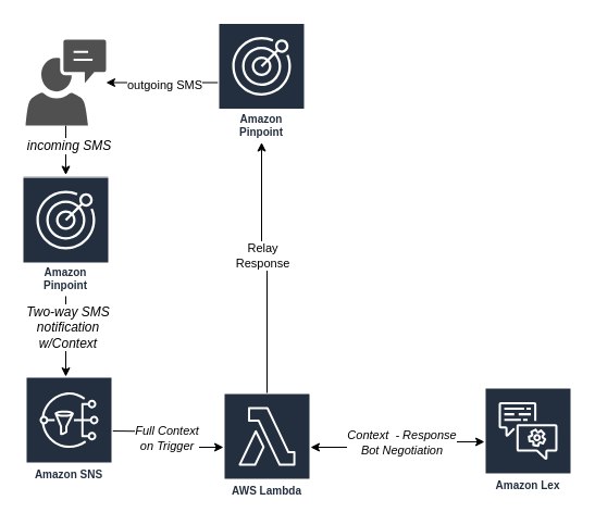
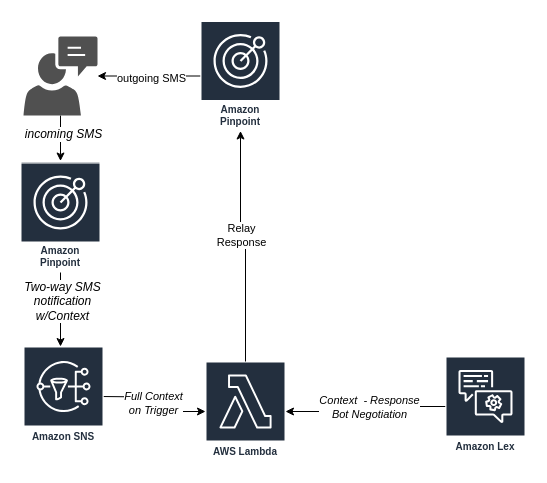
  <mxCell id="0" />
  <mxCell id="1" parent="0" />
  <mxCell id="2" value="" style="edgeStyle=orthogonalEdgeStyle;rounded=0;orthogonalLoop=1;jettySize=auto;html=1;" parent="1" edge="1"><mxGeometry relative="1" as="geometry"><mxPoint x="60" y="270.5" as="sourcePoint" /><mxPoint x="60" y="346" as="targetPoint" /></mxGeometry></mxCell>
  <mxCell id="3" value="Two-way SMS &lt;br&gt;&lt;div&gt;notification &lt;br&gt;&lt;/div&gt;&lt;div&gt;w/Context&lt;/div&gt;" style="text;html=1;resizable=0;points=[];align=center;verticalAlign=middle;labelBackgroundColor=#ffffff;fontStyle=2" parent="2" vertex="1" connectable="0"><mxGeometry x="-0.231" y="1" relative="1" as="geometry"><mxPoint y="1" as="offset" /></mxGeometry></mxCell>
  <mxCell id="4" value="" style="edgeStyle=orthogonalEdgeStyle;rounded=0;orthogonalLoop=1;jettySize=auto;html=1;" parent="1" source="6" edge="1"><mxGeometry relative="1" as="geometry"><mxPoint x="60" y="160.5" as="targetPoint" /></mxGeometry></mxCell>
  <mxCell id="5" value="incoming SMS" style="text;html=1;resizable=0;points=[];align=center;verticalAlign=middle;labelBackgroundColor=#ffffff;fontStyle=2" parent="4" vertex="1" connectable="0"><mxGeometry x="-0.204" y="2" relative="1" as="geometry"><mxPoint as="offset" /></mxGeometry></mxCell>
  <mxCell id="6" value="" style="shadow=0;dashed=0;html=1;strokeColor=none;fillColor=#505050;labelPosition=center;verticalLabelPosition=bottom;verticalAlign=top;outlineConnect=0;align=center;shape=mxgraph.office.users.communications;" parent="1" vertex="1"><mxGeometry x="23" y="36" width="74" height="79" as="geometry" /></mxCell>
  <mxCell id="7" value="&lt;div&gt;Full Context&lt;/div&gt;&lt;div&gt;on Trigger&lt;br&gt;&lt;/div&gt;" style="edgeStyle=orthogonalEdgeStyle;rounded=0;orthogonalLoop=1;jettySize=auto;html=1;fontStyle=2" parent="1" edge="1" target="12"><mxGeometry relative="1" as="geometry"><mxPoint x="100" y="396" as="sourcePoint" /><mxPoint x="180" y="396" as="targetPoint" /></mxGeometry></mxCell>
  <mxCell id="8" value="Amazon Pinpoint" style="outlineConnect=0;fontColor=#232F3E;gradientColor=none;strokeColor=#ffffff;fillColor=#232F3E;dashed=0;verticalLabelPosition=middle;verticalAlign=bottom;align=center;html=1;whiteSpace=wrap;fontSize=10;fontStyle=1;spacing=3;shape=mxgraph.aws4.productIcon;prIcon=mxgraph.aws4.pinpoint;" parent="1" vertex="1"><mxGeometry x="20" y="161" width="80" height="110" as="geometry" /></mxCell>
  <mxCell id="9" value="Amazon SNS" style="outlineConnect=0;fontColor=#232F3E;gradientColor=none;strokeColor=#ffffff;fillColor=#232F3E;dashed=0;verticalLabelPosition=middle;verticalAlign=bottom;align=center;html=1;whiteSpace=wrap;fontSize=10;fontStyle=1;spacing=3;shape=mxgraph.aws4.productIcon;prIcon=mxgraph.aws4.sns;" parent="1" vertex="1"><mxGeometry x="23" y="346" width="80" height="100" as="geometry" /></mxCell>
- <mxCell id="10" value="" style="edgeStyle=orthogonalEdgeStyle;rounded=0;orthogonalLoop=1;jettySize=auto;html=1;startArrow=classic;startFill=1;" parent="1" source="12" target="20" edge="1"><mxGeometry relative="1" as="geometry"><mxPoint x="340" y="336" as="sourcePoint" /></mxGeometry></mxCell>
+ <mxCell id="10" value="" style="edgeStyle=orthogonalEdgeStyle;rounded=0;orthogonalLoop=1;jettySize=auto;html=1;startArrow=classic;startFill=1;endArrow=none;" parent="1" source="12" target="20" edge="1"><mxGeometry relative="1" as="geometry"><mxPoint x="340" y="336" as="sourcePoint" /></mxGeometry></mxCell>
  <mxCell id="11" value="&lt;div style=&quot;font-size: 11px&quot;&gt;&lt;font style=&quot;font-size: 11px&quot;&gt;Context&amp;nbsp; &lt;/font&gt;&lt;font style=&quot;font-size: 11px&quot;&gt;- Response&lt;/font&gt;&lt;/div&gt;Bot Negotiation" style="text;html=1;resizable=0;points=[];align=center;verticalAlign=middle;labelBackgroundColor=#ffffff;fontStyle=2;fontSize=11;" parent="10" vertex="1" connectable="0"><mxGeometry x="0.067" relative="1" as="geometry"><mxPoint as="offset" /></mxGeometry></mxCell>
  <mxCell id="12" value="AWS Lambda" style="outlineConnect=0;fontColor=#232F3E;gradientColor=none;strokeColor=#ffffff;fillColor=#232F3E;dashed=0;verticalLabelPosition=middle;verticalAlign=bottom;align=center;html=1;whiteSpace=wrap;fontSize=10;fontStyle=1;spacing=3;shape=mxgraph.aws4.productIcon;prIcon=mxgraph.aws4.lambda;" parent="1" vertex="1"><mxGeometry x="205" y="361" width="80" height="100" as="geometry" /></mxCell>
  <mxCell id="13" value="" style="edgeStyle=orthogonalEdgeStyle;rounded=0;orthogonalLoop=1;jettySize=auto;html=1;fontSize=11;" parent="1" source="15" target="6" edge="1"><mxGeometry relative="1" as="geometry"><mxPoint x="260" y="101" as="targetPoint" /></mxGeometry></mxCell>
  <mxCell id="14" value="outgoing SMS" style="text;html=1;resizable=0;points=[];align=center;verticalAlign=middle;labelBackgroundColor=#ffffff;fontSize=11;" parent="13" vertex="1" connectable="0"><mxGeometry x="-0.037" y="2" relative="1" as="geometry"><mxPoint as="offset" /></mxGeometry></mxCell>
  <mxCell id="15" value="Amazon Pinpoint" style="outlineConnect=0;fontColor=#232F3E;gradientColor=none;strokeColor=#ffffff;fillColor=#232F3E;dashed=0;verticalLabelPosition=middle;verticalAlign=bottom;align=center;html=1;whiteSpace=wrap;fontSize=10;fontStyle=1;spacing=3;shape=mxgraph.aws4.productIcon;prIcon=mxgraph.aws4.pinpoint;" parent="1" vertex="1"><mxGeometry x="200" y="20.5" width="80" height="110" as="geometry" /></mxCell>
  <mxCell id="16" value="" style="edgeStyle=orthogonalEdgeStyle;rounded=0;orthogonalLoop=1;jettySize=auto;html=1;fontSize=11;" parent="1" source="12" target="15" edge="1"><mxGeometry relative="1" as="geometry"><mxPoint x="380" y="186" as="sourcePoint" /></mxGeometry></mxCell>
  <mxCell id="17" value="Relay &lt;br&gt;Response" style="text;html=1;resizable=0;points=[];align=center;verticalAlign=middle;labelBackgroundColor=#ffffff;fontSize=11;" parent="16" vertex="1" connectable="0"><mxGeometry x="0.117" relative="1" as="geometry"><mxPoint as="offset" /></mxGeometry></mxCell>
  <mxCell id="18" value="Amazon Pinpoint" style="outlineConnect=0;fontColor=#232F3E;gradientColor=none;strokeColor=#ffffff;fillColor=#232F3E;dashed=0;verticalLabelPosition=middle;verticalAlign=bottom;align=center;html=1;whiteSpace=wrap;fontSize=10;fontStyle=1;spacing=3;shape=mxgraph.aws4.productIcon;prIcon=mxgraph.aws4.pinpoint;" parent="1" vertex="1"><mxGeometry x="20" y="162" width="80" height="110" as="geometry" /></mxCell>
  <mxCell id="19" value="Amazon SNS" style="outlineConnect=0;fontColor=#232F3E;gradientColor=none;strokeColor=#ffffff;fillColor=#232F3E;dashed=0;verticalLabelPosition=middle;verticalAlign=bottom;align=center;html=1;whiteSpace=wrap;fontSize=10;fontStyle=1;spacing=3;shape=mxgraph.aws4.productIcon;prIcon=mxgraph.aws4.sns;" parent="1" vertex="1"><mxGeometry x="23" y="346" width="80" height="100" as="geometry" /></mxCell>
  <mxCell id="20" value="Amazon Lex" style="outlineConnect=0;fontColor=#232F3E;gradientColor=none;strokeColor=#ffffff;fillColor=#232F3E;dashed=0;verticalLabelPosition=middle;verticalAlign=bottom;align=center;html=1;whiteSpace=wrap;fontSize=10;fontStyle=1;spacing=3;shape=mxgraph.aws4.productIcon;prIcon=mxgraph.aws4.lex;" parent="1" vertex="1"><mxGeometry x="445" y="356" width="80" height="100" as="geometry" /></mxCell>
